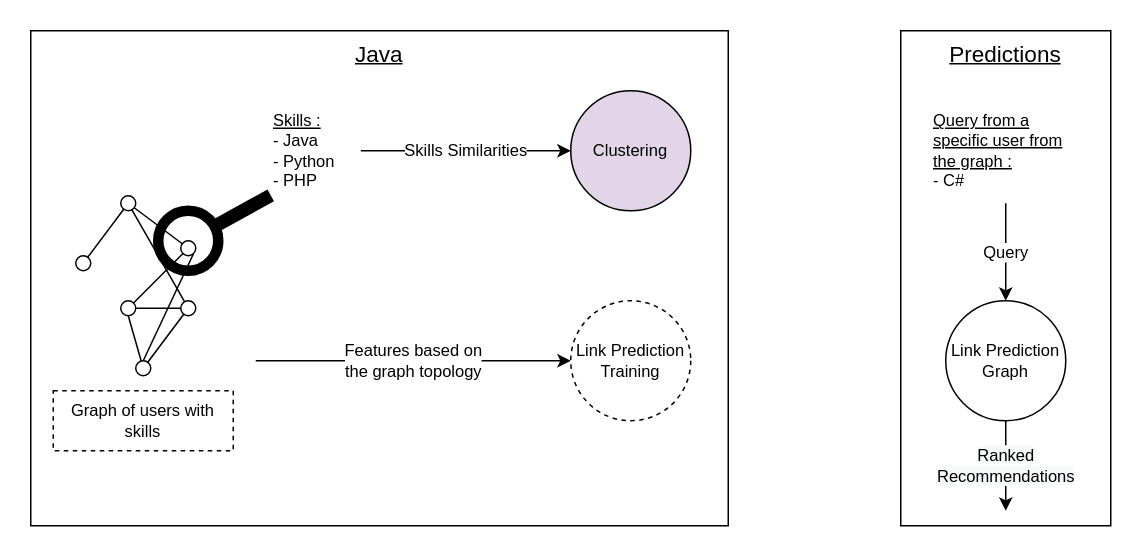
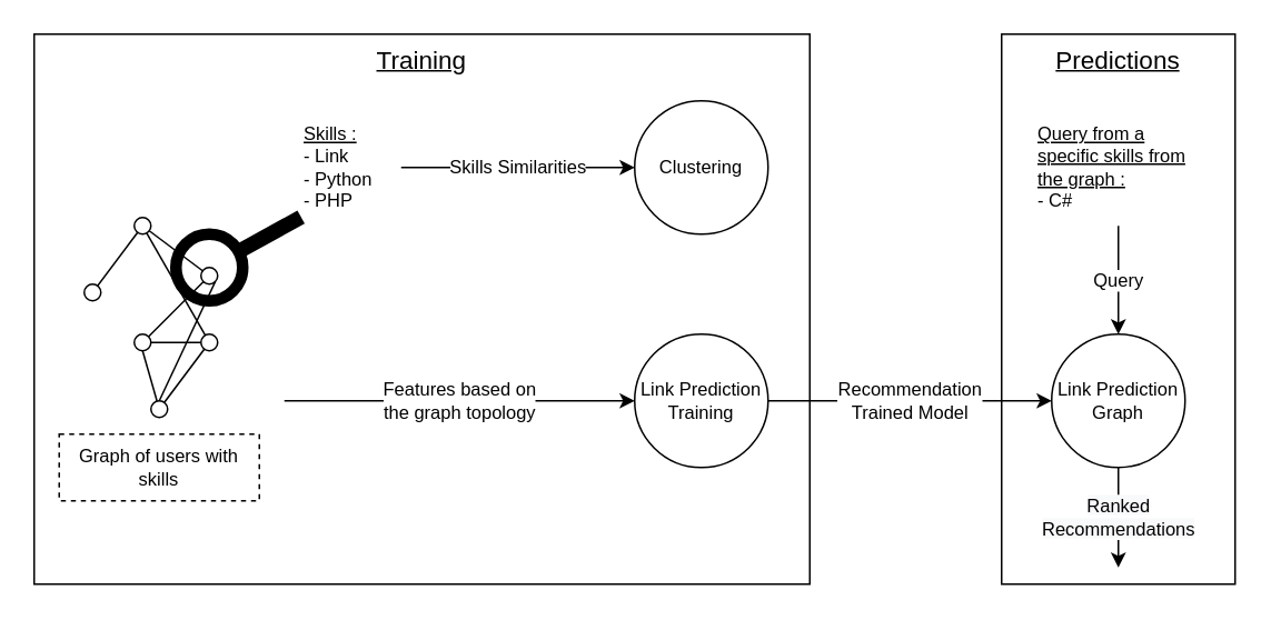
  <mxCell id="0" />
  <mxCell id="1" parent="0" />
  <mxCell id="2" value="&lt;font style=&quot;font-size: 15px;&quot;&gt;Predictions&lt;/font&gt;" style="rounded=0;whiteSpace=wrap;html=1;strokeWidth=1;fillColor=none;fontSize=15;align=center;verticalAlign=top;fontStyle=4" parent="1" vertex="1"><mxGeometry x="600" y="20" width="140" height="330" as="geometry" /></mxCell>
- <mxCell id="3" value="&lt;font style=&quot;font-size: 15px;&quot;&gt;Java&lt;/font&gt;" style="rounded=0;whiteSpace=wrap;html=1;strokeWidth=1;fillColor=none;fontSize=15;align=center;verticalAlign=top;fontStyle=4" parent="1" vertex="1"><mxGeometry x="20" y="20" width="465" height="330" as="geometry" /></mxCell>
- <mxCell id="4" value="Clustering" style="ellipse;whiteSpace=wrap;html=1;aspect=fixed;fontSize=11;fillColor=#e1d5e7;" parent="1" vertex="1"><mxGeometry x="380" y="60" width="80" height="80" as="geometry" /></mxCell>
+ <mxCell id="3" value="&lt;font style=&quot;font-size: 15px;&quot;&gt;Training&lt;/font&gt;" style="rounded=0;whiteSpace=wrap;html=1;strokeWidth=1;fillColor=none;fontSize=15;align=center;verticalAlign=top;fontStyle=4" parent="1" vertex="1"><mxGeometry x="20" y="20" width="465" height="330" as="geometry" /></mxCell>
+ <mxCell id="4" value="Clustering" style="ellipse;whiteSpace=wrap;html=1;aspect=fixed;fontSize=11;" parent="1" vertex="1"><mxGeometry x="380" y="60" width="80" height="80" as="geometry" /></mxCell>
  <mxCell id="5" value="" style="ellipse;whiteSpace=wrap;html=1;aspect=fixed;fontSize=11;" parent="1" vertex="1"><mxGeometry x="120" y="160" width="10" height="10" as="geometry" /></mxCell>
  <mxCell id="6" value="" style="ellipse;whiteSpace=wrap;html=1;aspect=fixed;fontSize=11;" parent="1" vertex="1"><mxGeometry x="80" y="200" width="10" height="10" as="geometry" /></mxCell>
  <mxCell id="7" value="" style="ellipse;whiteSpace=wrap;html=1;aspect=fixed;fontSize=11;" parent="1" vertex="1"><mxGeometry x="50" y="170" width="10" height="10" as="geometry" /></mxCell>
  <mxCell id="8" value="" style="ellipse;whiteSpace=wrap;html=1;aspect=fixed;fontSize=11;" parent="1" vertex="1"><mxGeometry x="120" y="200" width="10" height="10" as="geometry" /></mxCell>
  <mxCell id="9" value="" style="ellipse;whiteSpace=wrap;html=1;aspect=fixed;fontSize=11;" parent="1" vertex="1"><mxGeometry x="80" y="130" width="10" height="10" as="geometry" /></mxCell>
  <mxCell id="10" value="" style="ellipse;whiteSpace=wrap;html=1;aspect=fixed;fontSize=11;" parent="1" vertex="1"><mxGeometry x="90" y="240" width="10" height="10" as="geometry" /></mxCell>
  <mxCell id="11" value="" style="endArrow=none;html=1;entryX=0.5;entryY=1;entryDx=0;entryDy=0;fontSize=11;" parent="1" source="10" target="6" edge="1"><mxGeometry width="50" height="50" relative="1" as="geometry"><mxPoint x="350" y="310" as="sourcePoint" /><mxPoint x="400" y="260" as="targetPoint" /></mxGeometry></mxCell>
  <mxCell id="12" value="" style="endArrow=none;html=1;fontSize=11;" parent="1" source="10" target="8" edge="1"><mxGeometry width="50" height="50" relative="1" as="geometry"><mxPoint x="110" y="270" as="sourcePoint" /><mxPoint x="160" y="220" as="targetPoint" /></mxGeometry></mxCell>
  <mxCell id="13" value="" style="endArrow=none;html=1;fontSize=11;" parent="1" source="6" target="5" edge="1"><mxGeometry width="50" height="50" relative="1" as="geometry"><mxPoint x="90" y="210" as="sourcePoint" /><mxPoint x="140" y="160" as="targetPoint" /></mxGeometry></mxCell>
  <mxCell id="14" value="" style="endArrow=none;html=1;fontSize=11;" parent="1" source="5" target="9" edge="1"><mxGeometry width="50" height="50" relative="1" as="geometry"><mxPoint x="80" y="200" as="sourcePoint" /><mxPoint x="130" y="150" as="targetPoint" /></mxGeometry></mxCell>
  <mxCell id="15" value="" style="endArrow=none;html=1;fontSize=11;" parent="1" source="7" target="9" edge="1"><mxGeometry width="50" height="50" relative="1" as="geometry"><mxPoint x="80" y="200" as="sourcePoint" /><mxPoint x="130" y="150" as="targetPoint" /></mxGeometry></mxCell>
  <mxCell id="16" value="" style="endArrow=none;html=1;exitX=1;exitY=0.5;exitDx=0;exitDy=0;fontSize=11;" parent="1" source="6" target="8" edge="1"><mxGeometry width="50" height="50" relative="1" as="geometry"><mxPoint x="70" y="210" as="sourcePoint" /><mxPoint x="120" y="160" as="targetPoint" /></mxGeometry></mxCell>
  <mxCell id="17" value="" style="endArrow=none;html=1;fontSize=11;" parent="1" source="9" target="8" edge="1"><mxGeometry width="50" height="50" relative="1" as="geometry"><mxPoint x="70" y="200" as="sourcePoint" /><mxPoint x="120" y="150" as="targetPoint" /></mxGeometry></mxCell>
  <mxCell id="18" value="" style="endArrow=none;html=1;entryX=1;entryY=1;entryDx=0;entryDy=0;exitX=0.5;exitY=0;exitDx=0;exitDy=0;fontSize=11;" parent="1" source="10" target="5" edge="1"><mxGeometry width="50" height="50" relative="1" as="geometry"><mxPoint x="130" y="230" as="sourcePoint" /><mxPoint x="180" y="180" as="targetPoint" /></mxGeometry></mxCell>
  <mxCell id="19" value="Graph of users with skills" style="rounded=0;whiteSpace=wrap;html=1;fontSize=11;dashed=1;" parent="1" vertex="1"><mxGeometry x="35" y="260" width="120" height="40" as="geometry" /></mxCell>
  <mxCell id="20" value="" style="ellipse;whiteSpace=wrap;html=1;aspect=fixed;fillColor=none;strokeWidth=7;fontSize=11;" parent="1" vertex="1"><mxGeometry x="105" y="140" width="40" height="40" as="geometry" /></mxCell>
  <mxCell id="21" value="" style="endArrow=none;html=1;strokeWidth=9;fontSize=11;" parent="1" source="20" edge="1"><mxGeometry width="50" height="50" relative="1" as="geometry"><mxPoint x="180" y="140" as="sourcePoint" /><mxPoint x="180" y="129.75" as="targetPoint" /></mxGeometry></mxCell>
  <mxCell id="22" value="Skills Similarities" style="endArrow=classic;html=1;strokeWidth=1;fontSize=11;" parent="1" source="28" target="4" edge="1"><mxGeometry width="50" height="50" relative="1" as="geometry"><mxPoint x="270" y="105" as="sourcePoint" /><mxPoint x="310" y="260" as="targetPoint" /></mxGeometry></mxCell>
- <mxCell id="23" value="Link Prediction&lt;br style=&quot;font-size: 11px;&quot;&gt;Training" style="ellipse;whiteSpace=wrap;html=1;aspect=fixed;strokeWidth=1;fillColor=none;fontSize=11;dashed=1;" parent="1" vertex="1"><mxGeometry x="380" y="200" width="80" height="80" as="geometry" /></mxCell>
+ <mxCell id="23" value="Link Prediction&lt;br style=&quot;font-size: 11px;&quot;&gt;Training" style="ellipse;whiteSpace=wrap;html=1;aspect=fixed;strokeWidth=1;fillColor=none;fontSize=11;" parent="1" vertex="1"><mxGeometry x="380" y="200" width="80" height="80" as="geometry" /></mxCell>
  <mxCell id="24" value="Features based on&lt;br style=&quot;font-size: 11px;&quot;&gt;the graph topology" style="endArrow=classic;html=1;strokeWidth=1;fontSize=11;" parent="1" target="23" edge="1"><mxGeometry width="50" height="50" relative="1" as="geometry"><mxPoint x="170" y="240" as="sourcePoint" /><mxPoint x="230" y="200" as="targetPoint" /></mxGeometry></mxCell>
+ <mxCell id="25" value="Recommendation&lt;br style=&quot;font-size: 11px;&quot;&gt;Trained Model" style="endArrow=classic;html=1;strokeWidth=1;fontSize=11;" parent="1" source="23" target="26" edge="1"><mxGeometry width="50" height="50" relative="1" as="geometry"><mxPoint x="510" y="290" as="sourcePoint" /><mxPoint x="650" y="240" as="targetPoint" /></mxGeometry></mxCell>
  <mxCell id="26" value="Link Prediction&lt;br style=&quot;font-size: 11px;&quot;&gt;Graph" style="ellipse;whiteSpace=wrap;html=1;aspect=fixed;strokeWidth=1;fillColor=none;fontSize=11;" parent="1" vertex="1"><mxGeometry x="630" y="200" width="80" height="80" as="geometry" /></mxCell>
  <mxCell id="27" value="Query" style="endArrow=classic;html=1;strokeWidth=1;fontSize=11;" parent="1" source="29" target="26" edge="1"><mxGeometry width="50" height="50" relative="1" as="geometry"><mxPoint x="670" y="115" as="sourcePoint" /><mxPoint x="680" y="45" as="targetPoint" /></mxGeometry></mxCell>
- <mxCell id="28" value="&lt;u style=&quot;font-size: 11px;&quot;&gt;Skills :&lt;/u&gt;&lt;br style=&quot;font-size: 11px;&quot;&gt;&lt;span style=&quot;font-size: 11px;&quot;&gt;- Java&lt;/span&gt;&lt;br style=&quot;font-size: 11px;&quot;&gt;&lt;span style=&quot;font-size: 11px;&quot;&gt;- Python&lt;/span&gt;&lt;br style=&quot;font-size: 11px;&quot;&gt;&lt;span style=&quot;font-size: 11px;&quot;&gt;- PHP&lt;/span&gt;" style="text;html=1;strokeColor=none;fillColor=none;align=left;verticalAlign=middle;whiteSpace=wrap;rounded=0;fontSize=11;" parent="1" vertex="1"><mxGeometry x="180" y="65" width="60" height="70" as="geometry" /></mxCell>
- <mxCell id="29" value="&lt;u style=&quot;font-size: 11px;&quot;&gt;Query from a specific user from the graph :&lt;/u&gt;&lt;br style=&quot;font-size: 11px;&quot;&gt;- C#" style="text;html=1;strokeColor=none;fillColor=none;align=left;verticalAlign=middle;whiteSpace=wrap;rounded=0;fontSize=11;" parent="1" vertex="1"><mxGeometry x="620" y="65" width="100" height="70" as="geometry" /></mxCell>
+ <mxCell id="28" value="&lt;u style=&quot;font-size: 11px;&quot;&gt;Skills :&lt;/u&gt;&lt;br style=&quot;font-size: 11px;&quot;&gt;&lt;span style=&quot;font-size: 11px;&quot;&gt;- Link&lt;/span&gt;&lt;br style=&quot;font-size: 11px;&quot;&gt;&lt;span style=&quot;font-size: 11px;&quot;&gt;- Python&lt;/span&gt;&lt;br style=&quot;font-size: 11px;&quot;&gt;&lt;span style=&quot;font-size: 11px;&quot;&gt;- PHP&lt;/span&gt;" style="text;html=1;strokeColor=none;fillColor=none;align=left;verticalAlign=middle;whiteSpace=wrap;rounded=0;fontSize=11;" parent="1" vertex="1"><mxGeometry x="180" y="65" width="60" height="70" as="geometry" /></mxCell>
+ <mxCell id="29" value="&lt;u style=&quot;font-size: 11px;&quot;&gt;Query from a specific skills from the graph :&lt;/u&gt;&lt;br style=&quot;font-size: 11px;&quot;&gt;- C#" style="text;html=1;strokeColor=none;fillColor=none;align=left;verticalAlign=middle;whiteSpace=wrap;rounded=0;fontSize=11;" parent="1" vertex="1"><mxGeometry x="620" y="65" width="100" height="70" as="geometry" /></mxCell>
  <mxCell id="30" value="&lt;span style=&quot;background-color: rgb(248, 249, 250); font-size: 11px;&quot;&gt;Ranked&lt;br style=&quot;font-size: 11px;&quot;&gt;Recommendations&lt;/span&gt;" style="endArrow=classic;html=1;strokeWidth=1;fontSize=11;" parent="1" source="26" edge="1"><mxGeometry width="50" height="50" relative="1" as="geometry"><mxPoint x="530" y="405" as="sourcePoint" /><mxPoint x="670" y="340" as="targetPoint" /></mxGeometry></mxCell>
